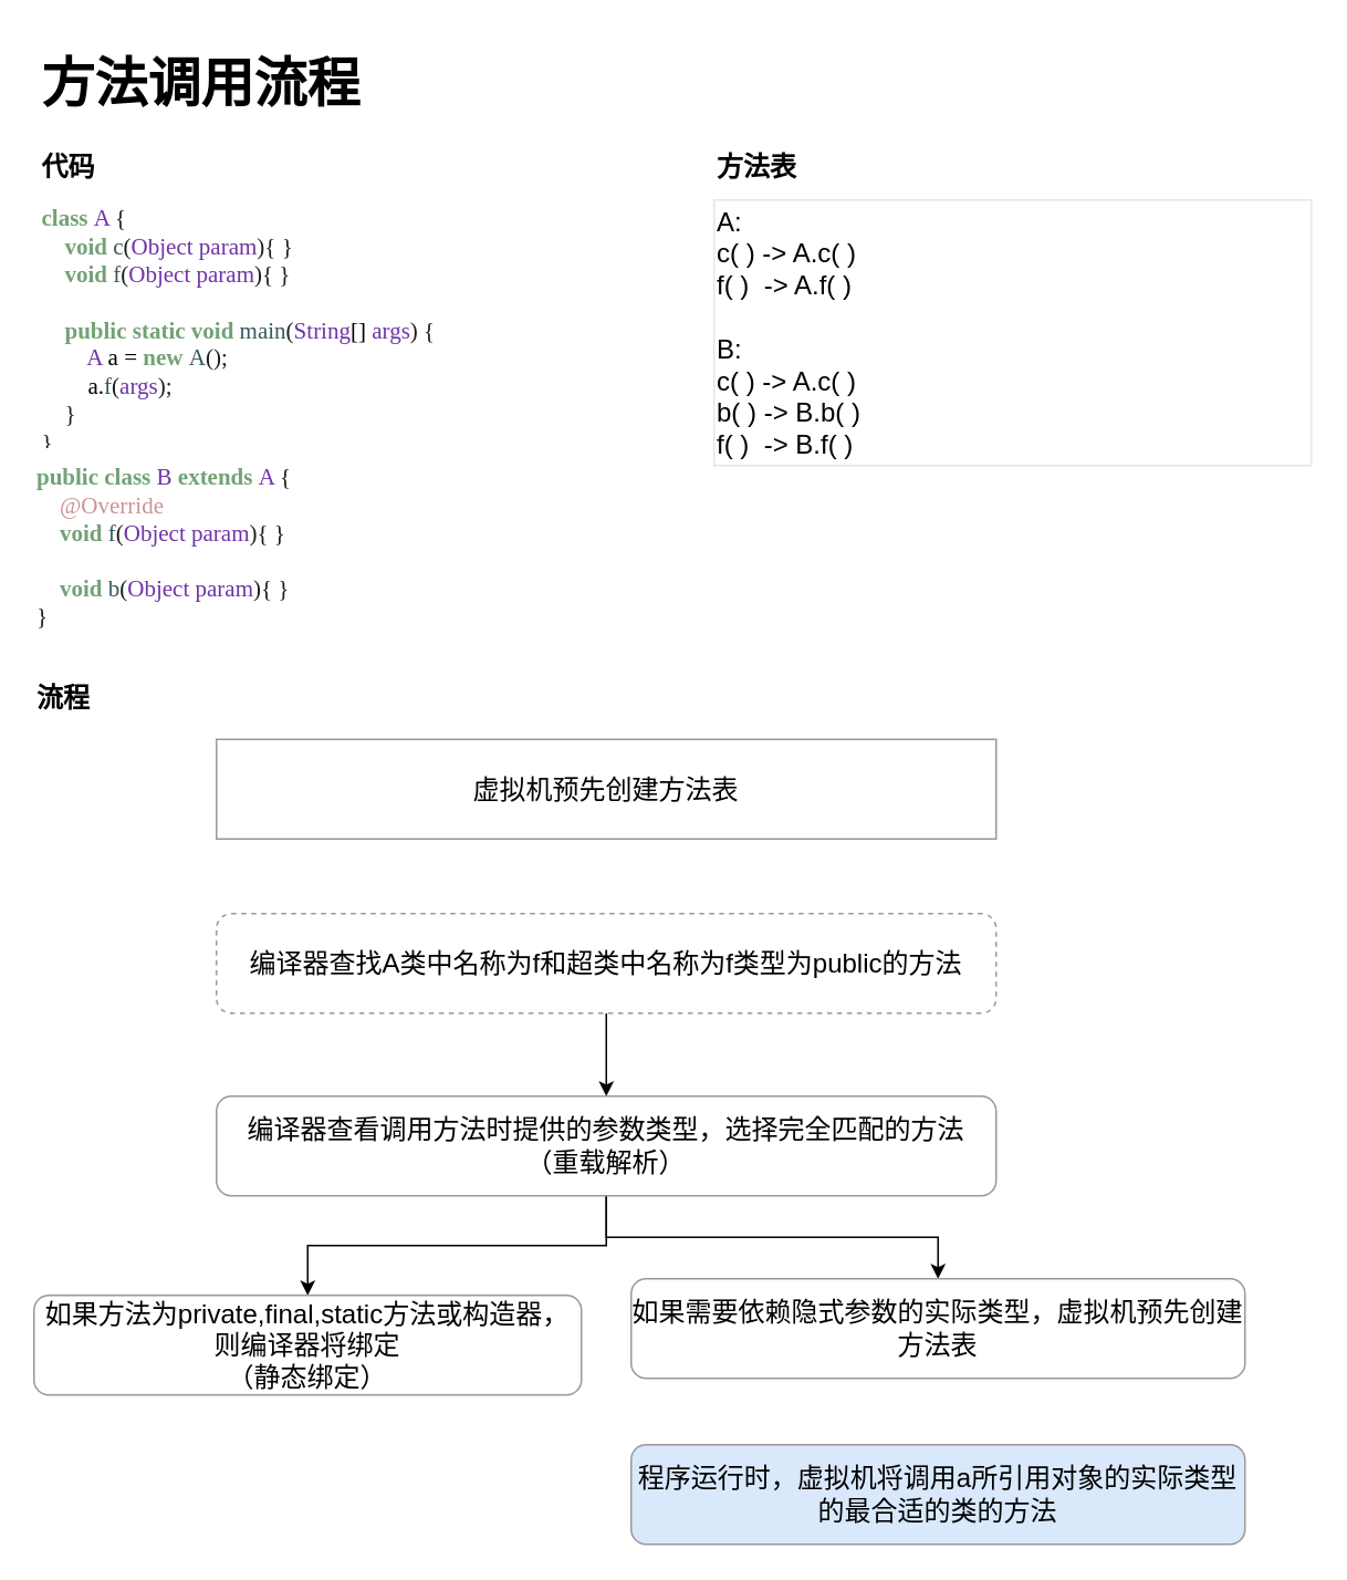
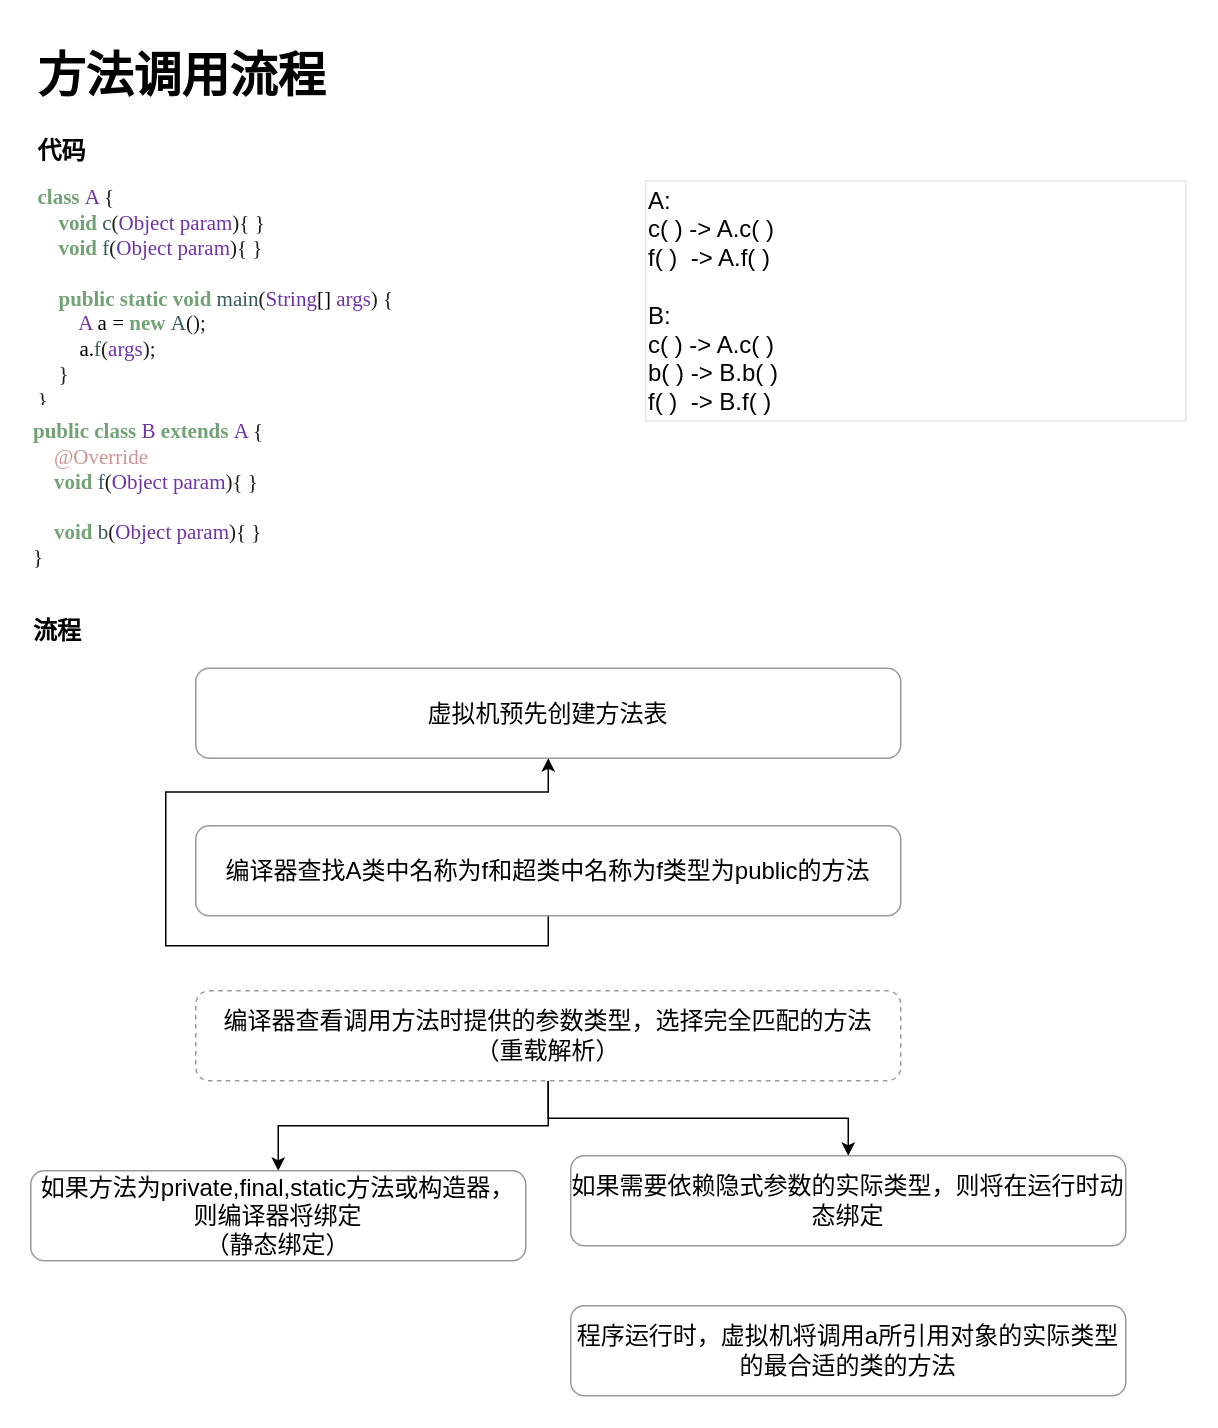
  <mxCell id="0" />
  <mxCell id="1" parent="0" />
  <mxCell id="2" value="&lt;h1&gt;方法调用流程&lt;/h1&gt;&lt;div&gt;&lt;b&gt;代码&lt;/b&gt;&lt;/div&gt;&lt;div&gt;&lt;pre style=&quot;background-color: rgb(255 , 255 , 255) ; font-family: &amp;#34;menlo&amp;#34; ; font-size: 10.5pt&quot;&gt;&lt;pre style=&quot;font-family: &amp;#34;menlo&amp;#34; ; font-size: 10.5pt&quot;&gt;&lt;pre style=&quot;font-family: &amp;#34;menlo&amp;#34; ; font-size: 10.5pt&quot;&gt;&lt;span style=&quot;color: #72a276 ; font-weight: bold&quot;&gt;class &lt;/span&gt;&lt;span style=&quot;color: #6f33a7&quot;&gt;A &lt;/span&gt;&lt;span style=&quot;color: #1a1f16&quot;&gt;{&lt;br&gt;&lt;/span&gt;&lt;span style=&quot;color: #1a1f16&quot;&gt;    &lt;/span&gt;&lt;span style=&quot;color: #72a276 ; font-weight: bold&quot;&gt;void &lt;/span&gt;&lt;span style=&quot;color: #37595d&quot;&gt;c&lt;/span&gt;&lt;span style=&quot;color: #1a1f16&quot;&gt;(&lt;/span&gt;&lt;span style=&quot;color: #6f33a7&quot;&gt;Object param&lt;/span&gt;&lt;span style=&quot;color: #1a1f16&quot;&gt;){ }&lt;br&gt;&lt;/span&gt;&lt;span style=&quot;color: #1a1f16&quot;&gt;    &lt;/span&gt;&lt;span style=&quot;color: #72a276 ; font-weight: bold&quot;&gt;void &lt;/span&gt;&lt;span style=&quot;color: #37595d&quot;&gt;f&lt;/span&gt;&lt;span style=&quot;color: #1a1f16&quot;&gt;(&lt;/span&gt;&lt;span style=&quot;color: #6f33a7&quot;&gt;Object param&lt;/span&gt;&lt;span style=&quot;color: #1a1f16&quot;&gt;){ }&lt;br&gt;&lt;/span&gt;&lt;span style=&quot;color: #1a1f16&quot;&gt;&lt;br&gt;&lt;/span&gt;&lt;span style=&quot;color: #1a1f16&quot;&gt;    &lt;/span&gt;&lt;span style=&quot;color: #72a276 ; font-weight: bold&quot;&gt;public static void &lt;/span&gt;&lt;span style=&quot;color: #37595d&quot;&gt;main&lt;/span&gt;&lt;span style=&quot;color: #1a1f16&quot;&gt;(&lt;/span&gt;&lt;span style=&quot;color: #6f33a7&quot;&gt;String&lt;/span&gt;[] &lt;span style=&quot;color: #6f33a7&quot;&gt;args&lt;/span&gt;&lt;span style=&quot;color: #1a1f16&quot;&gt;) {&lt;br&gt;&lt;/span&gt;&lt;span style=&quot;color: #1a1f16&quot;&gt;        &lt;/span&gt;&lt;span style=&quot;color: #6f33a7&quot;&gt;A &lt;/span&gt;a = &lt;span style=&quot;color: #72a276 ; font-weight: bold&quot;&gt;new &lt;/span&gt;&lt;span style=&quot;color: #37595d&quot;&gt;A&lt;/span&gt;&lt;span style=&quot;color: #1a1f16&quot;&gt;();&lt;br&gt;&lt;/span&gt;&lt;span style=&quot;color: #1a1f16&quot;&gt;        &lt;/span&gt;a.&lt;span style=&quot;color: #37595d&quot;&gt;f&lt;/span&gt;&lt;span style=&quot;color: #1a1f16&quot;&gt;(&lt;/span&gt;&lt;span style=&quot;color: #6f33a7&quot;&gt;args&lt;/span&gt;&lt;span style=&quot;color: #1a1f16&quot;&gt;);&lt;br&gt;&lt;/span&gt;&lt;span style=&quot;color: #1a1f16&quot;&gt;    }&lt;br&gt;&lt;/span&gt;&lt;span style=&quot;color: #1a1f16&quot;&gt;}&lt;/span&gt;&lt;/pre&gt;&lt;/pre&gt;&lt;/pre&gt;&lt;/div&gt;" style="text;html=1;strokeColor=none;fillColor=none;spacing=5;spacingTop=-20;whiteSpace=wrap;overflow=hidden;rounded=0;fontSize=16;align=left;" vertex="1" parent="1"><mxGeometry x="20" y="20" width="380" height="250" as="geometry" /></mxCell>
  <mxCell id="3" value="流程" style="text;html=1;strokeColor=none;fillColor=none;align=left;verticalAlign=middle;whiteSpace=wrap;rounded=0;fontSize=16;fontStyle=1" vertex="1" parent="1"><mxGeometry x="20" y="410" width="40" height="20" as="geometry" /></mxCell>
- <mxCell id="4" style="edgeStyle=orthogonalEdgeStyle;rounded=0;orthogonalLoop=1;jettySize=auto;html=1;exitX=0.5;exitY=1;exitDx=0;exitDy=0;entryX=0.5;entryY=0;entryDx=0;entryDy=0;fontSize=16;" edge="1" parent="1" source="5" target="8"><mxGeometry relative="1" as="geometry" /></mxCell>
- <mxCell id="5" value="编译器查找A类中名称为f和超类中名称为f类型为public的方法" style="rounded=1;whiteSpace=wrap;html=1;strokeColor=#999999;fontSize=16;align=center;dashed=1;" vertex="1" parent="1"><mxGeometry x="130" y="550" width="470" height="60" as="geometry" /></mxCell>
+ <mxCell id="4" style="edgeStyle=orthogonalEdgeStyle;rounded=0;orthogonalLoop=1;jettySize=auto;html=1;exitX=0.5;exitY=1;exitDx=0;exitDy=0;fontSize=16;" edge="1" parent="1" source="5" target="12"><mxGeometry relative="1" as="geometry" /></mxCell>
+ <mxCell id="5" value="编译器查找A类中名称为f和超类中名称为f类型为public的方法" style="rounded=1;whiteSpace=wrap;html=1;strokeColor=#999999;fontSize=16;align=center;" vertex="1" parent="1"><mxGeometry x="130" y="550" width="470" height="60" as="geometry" /></mxCell>
  <mxCell id="6" style="edgeStyle=orthogonalEdgeStyle;rounded=0;orthogonalLoop=1;jettySize=auto;html=1;exitX=0.5;exitY=1;exitDx=0;exitDy=0;entryX=0.5;entryY=0;entryDx=0;entryDy=0;fontSize=16;" edge="1" parent="1" source="8" target="9"><mxGeometry relative="1" as="geometry" /></mxCell>
  <mxCell id="7" style="edgeStyle=orthogonalEdgeStyle;rounded=0;orthogonalLoop=1;jettySize=auto;html=1;exitX=0.5;exitY=1;exitDx=0;exitDy=0;entryX=0.5;entryY=0;entryDx=0;entryDy=0;fontSize=16;" edge="1" parent="1" source="8" target="10"><mxGeometry relative="1" as="geometry" /></mxCell>
- <mxCell id="8" value="编译器查看调用方法时提供的参数类型，选择完全匹配的方法&lt;br&gt;（重载解析）" style="rounded=1;whiteSpace=wrap;html=1;strokeColor=#999999;fontSize=16;align=center;" vertex="1" parent="1"><mxGeometry x="130" y="660" width="470" height="60" as="geometry" /></mxCell>
+ <mxCell id="8" value="编译器查看调用方法时提供的参数类型，选择完全匹配的方法&lt;br&gt;（重载解析）" style="rounded=1;whiteSpace=wrap;html=1;strokeColor=#999999;fontSize=16;align=center;dashed=1;" vertex="1" parent="1"><mxGeometry x="130" y="660" width="470" height="60" as="geometry" /></mxCell>
  <mxCell id="9" value="如果方法为private,final,static方法或构造器，则编译器将绑定&lt;br&gt;（静态绑定）" style="rounded=1;whiteSpace=wrap;html=1;strokeColor=#999999;fontSize=16;align=center;" vertex="1" parent="1"><mxGeometry x="20" y="780" width="330" height="60" as="geometry" /></mxCell>
- <mxCell id="10" value="如果需要依赖隐式参数的实际类型，虚拟机预先创建方法表" style="rounded=1;whiteSpace=wrap;html=1;strokeColor=#999999;fontSize=16;align=center;" vertex="1" parent="1"><mxGeometry x="380" y="770" width="370" height="60" as="geometry" /></mxCell>
- <mxCell id="11" value="程序运行时，虚拟机将调用a所引用对象的实际类型的最合适的类的方法" style="rounded=1;whiteSpace=wrap;html=1;strokeColor=#999999;fontSize=16;align=center;fillColor=#dae8fc;" vertex="1" parent="1"><mxGeometry x="380" y="870" width="370" height="60" as="geometry" /></mxCell>
- <mxCell id="12" value="虚拟机预先创建方法表" style="whiteSpace=wrap;html=1;strokeColor=#999999;fontSize=16;align=center;rounded=0;" vertex="1" parent="1"><mxGeometry x="130" y="445" width="470" height="60" as="geometry" /></mxCell>
+ <mxCell id="10" value="如果需要依赖隐式参数的实际类型，则将在运行时动态绑定" style="rounded=1;whiteSpace=wrap;html=1;strokeColor=#999999;fontSize=16;align=center;" vertex="1" parent="1"><mxGeometry x="380" y="770" width="370" height="60" as="geometry" /></mxCell>
+ <mxCell id="11" value="程序运行时，虚拟机将调用a所引用对象的实际类型的最合适的类的方法" style="rounded=1;whiteSpace=wrap;html=1;strokeColor=#999999;fontSize=16;align=center;" vertex="1" parent="1"><mxGeometry x="380" y="870" width="370" height="60" as="geometry" /></mxCell>
+ <mxCell id="12" value="虚拟机预先创建方法表" style="rounded=1;whiteSpace=wrap;html=1;strokeColor=#999999;fontSize=16;align=center;" vertex="1" parent="1"><mxGeometry x="130" y="445" width="470" height="60" as="geometry" /></mxCell>
  <mxCell id="13" value="&lt;pre style=&quot;background-color: rgb(255 , 255 , 255) ; font-family: &amp;quot;menlo&amp;quot; ; font-size: 10.5pt&quot;&gt;&lt;span style=&quot;color: #72a276 ; font-weight: bold&quot;&gt;public class &lt;/span&gt;&lt;span style=&quot;color: #6f33a7&quot;&gt;B &lt;/span&gt;&lt;span style=&quot;color: #72a276 ; font-weight: bold&quot;&gt;extends &lt;/span&gt;&lt;span style=&quot;color: #6f33a7&quot;&gt;A &lt;/span&gt;&lt;span style=&quot;color: #1a1f16&quot;&gt;{&lt;br&gt;&lt;/span&gt;&lt;span style=&quot;color: #1a1f16&quot;&gt;    &lt;/span&gt;&lt;span style=&quot;color: #cc9393&quot;&gt;@Override&lt;br&gt;&lt;/span&gt;&lt;span style=&quot;color: #cc9393&quot;&gt;    &lt;/span&gt;&lt;span style=&quot;color: #72a276 ; font-weight: bold&quot;&gt;void &lt;/span&gt;&lt;span style=&quot;color: #37595d&quot;&gt;f&lt;/span&gt;&lt;span style=&quot;color: #1a1f16&quot;&gt;(&lt;/span&gt;&lt;span style=&quot;color: #6f33a7&quot;&gt;Object param&lt;/span&gt;&lt;span style=&quot;color: #1a1f16&quot;&gt;){ }&lt;br&gt;&lt;/span&gt;&lt;span style=&quot;color: #1a1f16&quot;&gt;&lt;br&gt;&lt;/span&gt;&lt;span style=&quot;color: #1a1f16&quot;&gt;    &lt;/span&gt;&lt;span style=&quot;color: #72a276 ; font-weight: bold&quot;&gt;void &lt;/span&gt;&lt;span style=&quot;color: #37595d&quot;&gt;b&lt;/span&gt;&lt;span style=&quot;color: #1a1f16&quot;&gt;(&lt;/span&gt;&lt;span style=&quot;color: #6f33a7&quot;&gt;Object param&lt;/span&gt;&lt;span style=&quot;color: #1a1f16&quot;&gt;){ }&lt;br&gt;&lt;/span&gt;&lt;span style=&quot;color: #1a1f16&quot;&gt;}&lt;/span&gt;&lt;/pre&gt;" style="text;html=1;strokeColor=none;fillColor=none;align=left;verticalAlign=middle;whiteSpace=wrap;rounded=0;fontSize=16;" vertex="1" parent="1"><mxGeometry x="20" y="280" width="250" height="100" as="geometry" /></mxCell>
- <mxCell id="14" value="方法表" style="text;html=1;strokeColor=none;fillColor=none;align=left;verticalAlign=middle;whiteSpace=wrap;rounded=0;fontSize=16;fontStyle=1" vertex="1" parent="1"><mxGeometry x="430" y="90" width="50" height="20" as="geometry" /></mxCell>
  <mxCell id="15" value="A:&lt;br&gt;c( ) -&amp;gt; A.c( )&lt;br&gt;f( )&amp;nbsp; -&amp;gt; A.f( )&lt;br&gt;&lt;br&gt;B:&lt;br&gt;c( ) -&amp;gt; A.c( )&lt;br&gt;b( ) -&amp;gt; B.b( )&lt;br&gt;f( )&amp;nbsp; -&amp;gt; B.f( )" style="rounded=0;whiteSpace=wrap;html=1;strokeColor=#E6E6E6;fontSize=16;align=left;glass=0;" vertex="1" parent="1"><mxGeometry x="430" y="120" width="360" height="160" as="geometry" /></mxCell>
